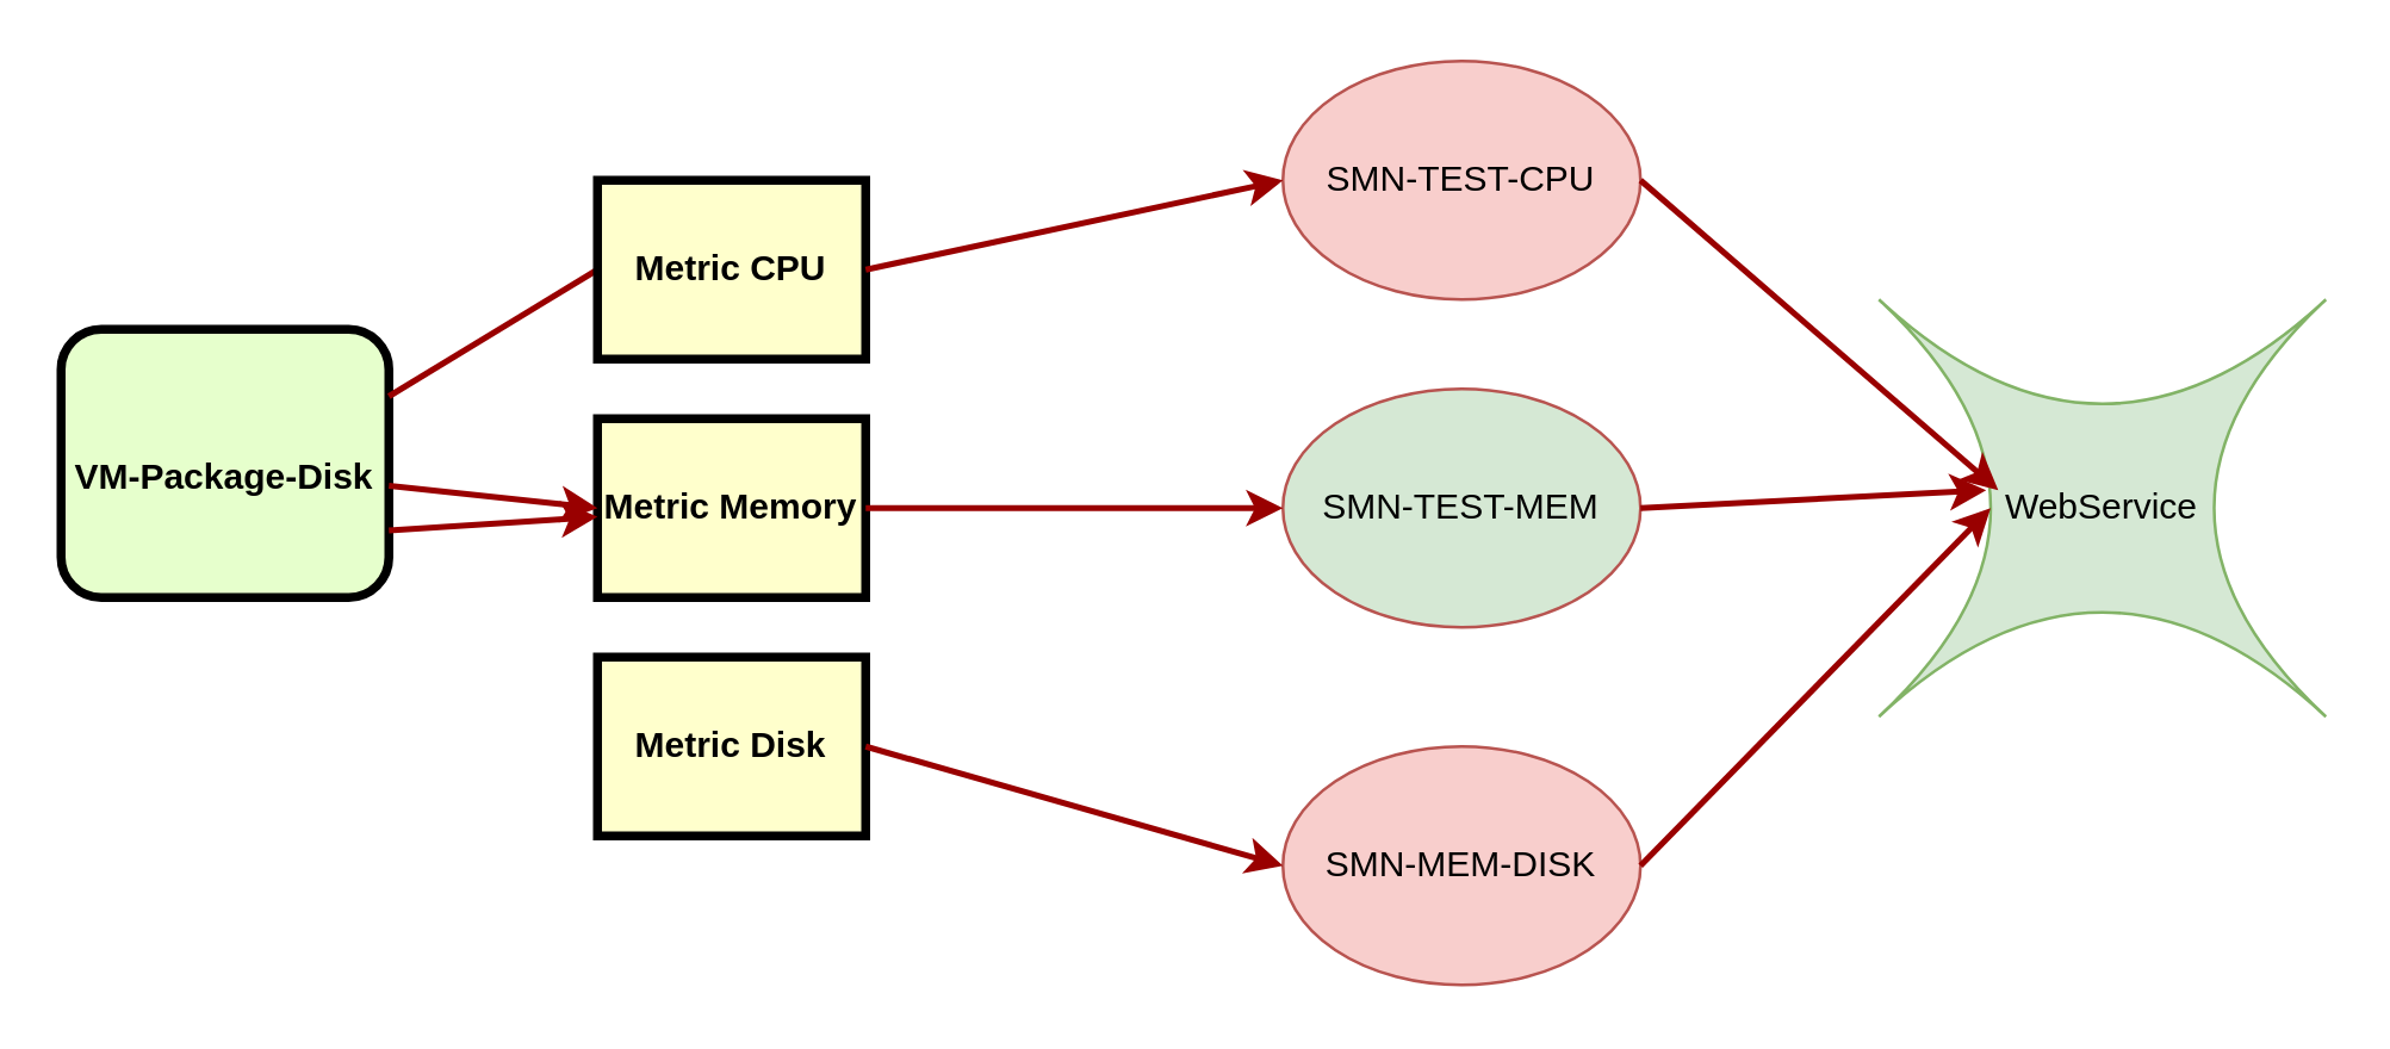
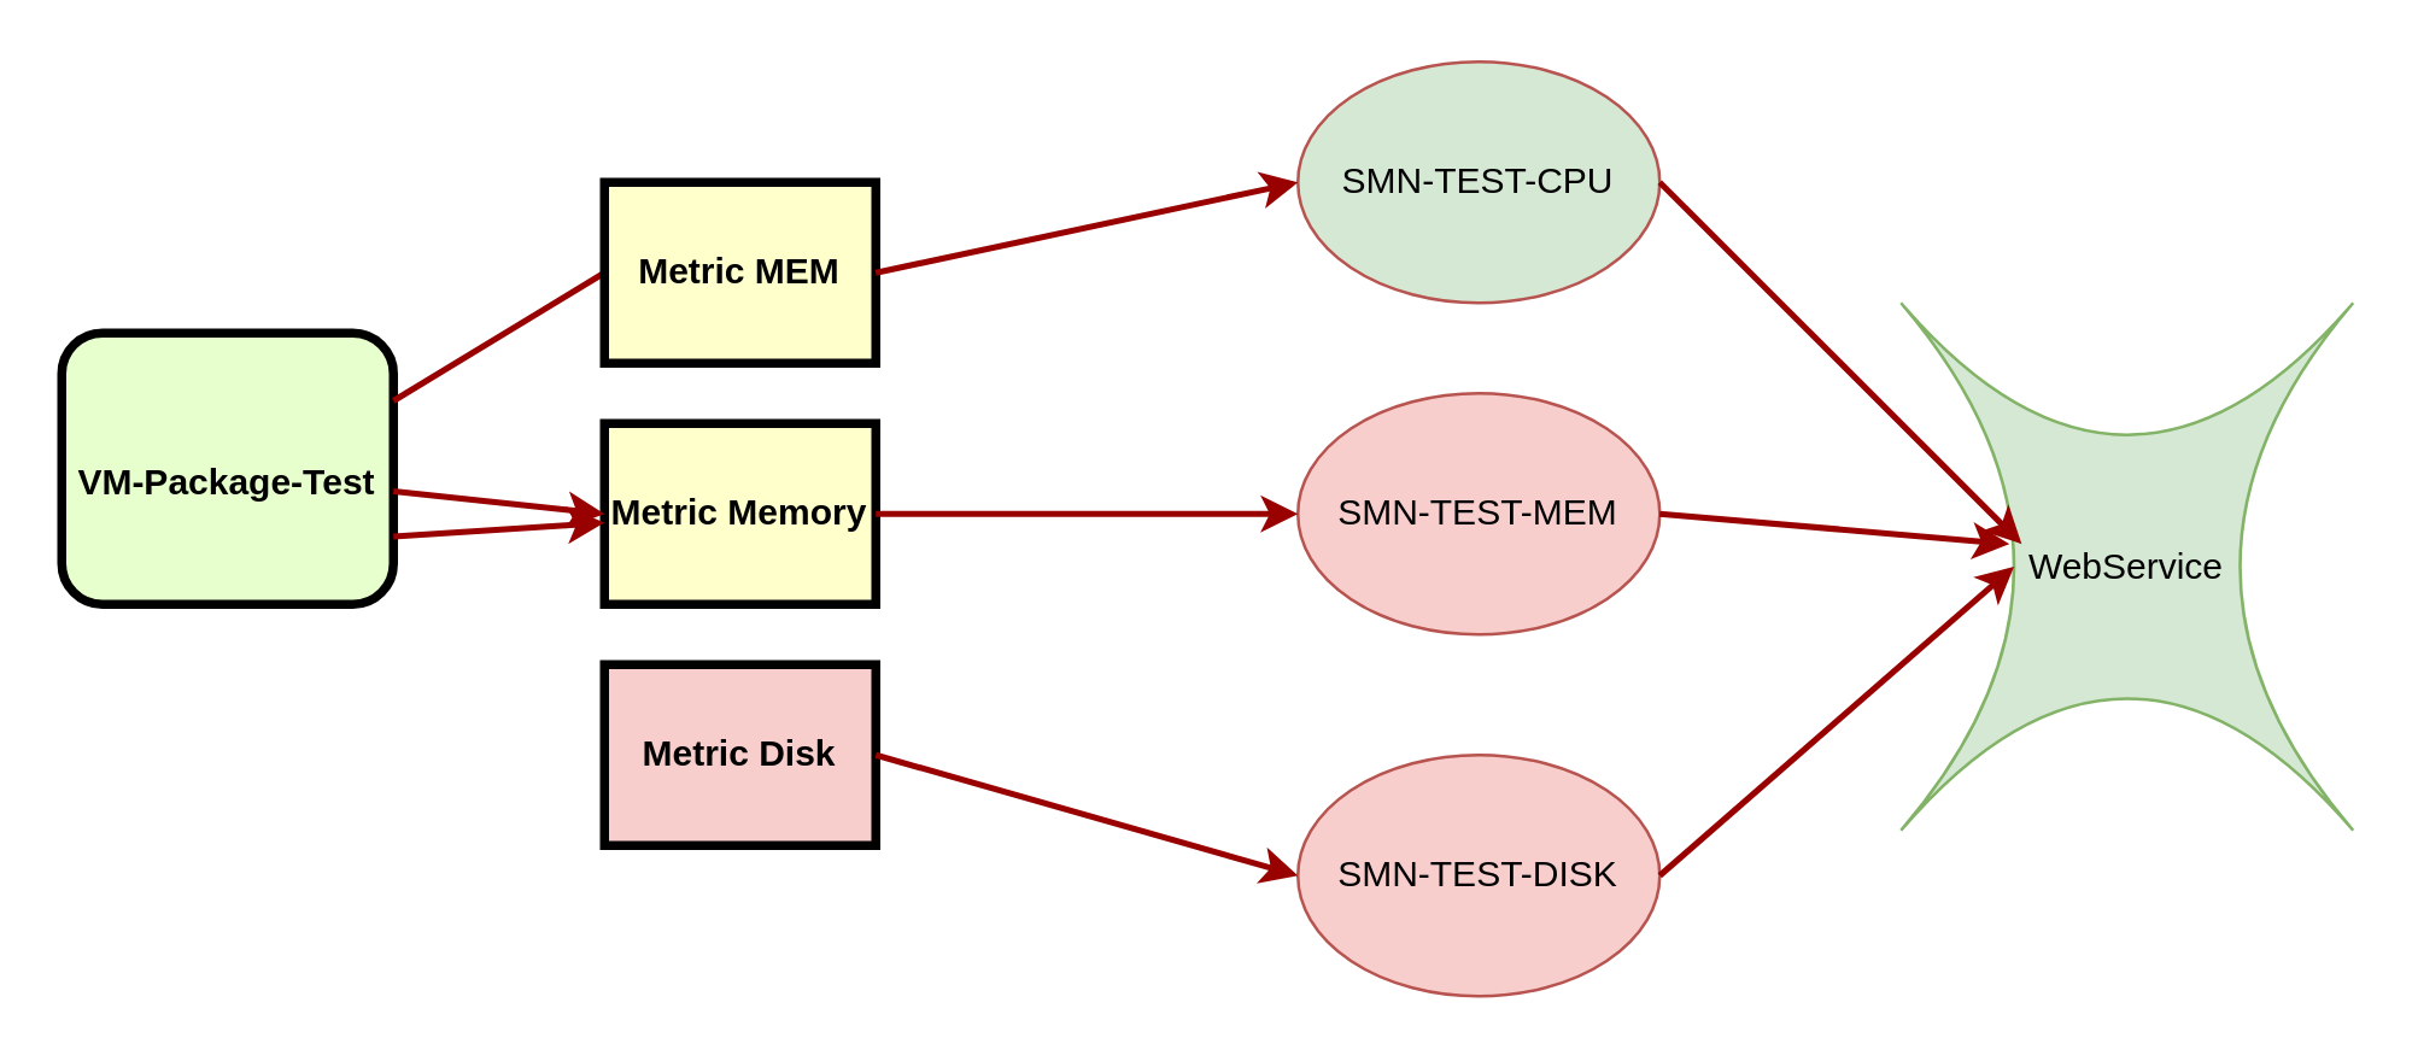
  <mxCell id="0" />
  <mxCell id="1" parent="0" />
- <mxCell id="2" value="&lt;br&gt;&lt;br&gt;&lt;br&gt;VM-Package-Disk" style="verticalAlign=middle;align=center;overflow=fill;fontSize=12;fontFamily=Helvetica;html=1;rounded=1;fontStyle=1;strokeWidth=3;fillColor=#E6FFCC" parent="1" vertex="1"><mxGeometry x="20" y="110" width="110" height="90" as="geometry" /></mxCell>
- <mxCell id="3" value="Metric Disk" style="whiteSpace=wrap;align=center;verticalAlign=middle;fontStyle=1;strokeWidth=3;fillColor=#FFFFCC" parent="1" vertex="1"><mxGeometry x="200" y="220" width="90" height="60" as="geometry" /></mxCell>
+ <mxCell id="2" value="&lt;br&gt;&lt;br&gt;&lt;br&gt;VM-Package-Test" style="verticalAlign=middle;align=center;overflow=fill;fontSize=12;fontFamily=Helvetica;html=1;rounded=1;fontStyle=1;strokeWidth=3;fillColor=#E6FFCC" parent="1" vertex="1"><mxGeometry x="20" y="110" width="110" height="90" as="geometry" /></mxCell>
+ <mxCell id="3" value="Metric Disk" style="whiteSpace=wrap;align=center;verticalAlign=middle;fontStyle=1;strokeWidth=3;fillColor=#f8cecc;" parent="1" vertex="1"><mxGeometry x="200" y="220" width="90" height="60" as="geometry" /></mxCell>
  <mxCell id="4" value="" style="edgeStyle=none;noEdgeStyle=1;strokeColor=#990000;strokeWidth=2;exitX=1;exitY=0.25;exitDx=0;exitDy=0;entryX=0;entryY=0.5;entryDx=0;entryDy=0;endArrow=none;" edge="1" parent="1" source="2" target="6"><mxGeometry width="100" height="100" relative="1" as="geometry"><mxPoint x="750" y="40.417" as="sourcePoint" /><mxPoint x="610" y="-49.999" as="targetPoint" /></mxGeometry></mxCell>
  <mxCell id="5" value="Metric Memory" style="whiteSpace=wrap;align=center;verticalAlign=middle;fontStyle=1;strokeWidth=3;fillColor=#FFFFCC" vertex="1" parent="1"><mxGeometry x="200" y="140" width="90" height="60" as="geometry" /></mxCell>
- <mxCell id="6" value="Metric CPU" style="whiteSpace=wrap;align=center;verticalAlign=middle;fontStyle=1;strokeWidth=3;fillColor=#FFFFCC" vertex="1" parent="1"><mxGeometry x="200" y="60" width="90" height="60" as="geometry" /></mxCell>
+ <mxCell id="6" value="Metric MEM" style="whiteSpace=wrap;align=center;verticalAlign=middle;fontStyle=1;strokeWidth=3;fillColor=#FFFFCC" vertex="1" parent="1"><mxGeometry x="200" y="60" width="90" height="60" as="geometry" /></mxCell>
  <mxCell id="7" value="" style="edgeStyle=none;noEdgeStyle=1;strokeColor=#990000;strokeWidth=2;exitX=1;exitY=0.25;exitDx=0;exitDy=0;entryX=0;entryY=0.5;entryDx=0;entryDy=0;" edge="1" parent="1" target="5"><mxGeometry width="100" height="100" relative="1" as="geometry"><mxPoint x="130" y="162.5" as="sourcePoint" /><mxPoint x="200" y="120" as="targetPoint" /><Array as="points" /></mxGeometry></mxCell>
  <mxCell id="8" value="" style="edgeStyle=none;noEdgeStyle=1;strokeColor=#990000;strokeWidth=2;exitX=1;exitY=0.75;exitDx=0;exitDy=0;" edge="1" parent="1" source="2" target="5"><mxGeometry width="100" height="100" relative="1" as="geometry"><mxPoint x="130" y="252.5" as="sourcePoint" /><mxPoint x="200" y="210" as="targetPoint" /></mxGeometry></mxCell>
- <mxCell id="9" value="SMN-TEST-CPU" style="ellipse;whiteSpace=wrap;html=1;fillColor=#f8cecc;strokeColor=#b85450;" vertex="1" parent="1"><mxGeometry x="430" y="20" width="120" height="80" as="geometry" /></mxCell>
- <mxCell id="10" value="SMN-TEST-MEM" style="ellipse;whiteSpace=wrap;html=1;fillColor=#d5e8d4;strokeColor=#b85450;" vertex="1" parent="1"><mxGeometry x="430" y="130" width="120" height="80" as="geometry" /></mxCell>
- <mxCell id="11" value="SMN-MEM-DISK" style="ellipse;whiteSpace=wrap;html=1;fillColor=#f8cecc;strokeColor=#b85450;" vertex="1" parent="1"><mxGeometry x="430" y="250" width="120" height="80" as="geometry" /></mxCell>
+ <mxCell id="9" value="SMN-TEST-CPU" style="ellipse;whiteSpace=wrap;html=1;fillColor=#d5e8d4;strokeColor=#b85450;" vertex="1" parent="1"><mxGeometry x="430" y="20" width="120" height="80" as="geometry" /></mxCell>
+ <mxCell id="10" value="SMN-TEST-MEM" style="ellipse;whiteSpace=wrap;html=1;fillColor=#f8cecc;strokeColor=#b85450;" vertex="1" parent="1"><mxGeometry x="430" y="130" width="120" height="80" as="geometry" /></mxCell>
+ <mxCell id="11" value="SMN-TEST-DISK" style="ellipse;whiteSpace=wrap;html=1;fillColor=#f8cecc;strokeColor=#b85450;" vertex="1" parent="1"><mxGeometry x="430" y="250" width="120" height="80" as="geometry" /></mxCell>
  <mxCell id="12" value="" style="edgeStyle=none;noEdgeStyle=1;strokeColor=#990000;strokeWidth=2;exitX=1;exitY=0.75;exitDx=0;exitDy=0;entryX=0;entryY=0.5;entryDx=0;entryDy=0;" edge="1" parent="1" target="11"><mxGeometry width="100" height="100" relative="1" as="geometry"><mxPoint x="290" y="250" as="sourcePoint" /><mxPoint x="360" y="322.5" as="targetPoint" /></mxGeometry></mxCell>
  <mxCell id="13" value="" style="edgeStyle=none;noEdgeStyle=1;strokeColor=#990000;strokeWidth=2;exitX=1;exitY=0.75;exitDx=0;exitDy=0;entryX=0;entryY=0.5;entryDx=0;entryDy=0;" edge="1" parent="1" target="10"><mxGeometry width="100" height="100" relative="1" as="geometry"><mxPoint x="290" y="170" as="sourcePoint" /><mxPoint x="360" y="242.5" as="targetPoint" /></mxGeometry></mxCell>
  <mxCell id="14" value="" style="edgeStyle=none;noEdgeStyle=1;strokeColor=#990000;strokeWidth=2;exitX=1;exitY=0.75;exitDx=0;exitDy=0;entryX=0;entryY=0.5;entryDx=0;entryDy=0;" edge="1" parent="1" target="9"><mxGeometry width="100" height="100" relative="1" as="geometry"><mxPoint x="290" y="90" as="sourcePoint" /><mxPoint x="360" y="162.5" as="targetPoint" /></mxGeometry></mxCell>
- <mxCell id="15" value="WebService" style="shape=switch;whiteSpace=wrap;html=1;fillColor=#d5e8d4;strokeColor=#82b366;" vertex="1" parent="1"><mxGeometry x="630" y="100" width="150" height="140" as="geometry" /></mxCell>
+ <mxCell id="15" value="WebService" style="shape=switch;whiteSpace=wrap;html=1;fillColor=#d5e8d4;strokeColor=#82b366;" vertex="1" parent="1"><mxGeometry x="630" y="100" width="150" height="175" as="geometry" /></mxCell>
  <mxCell id="16" value="" style="edgeStyle=none;noEdgeStyle=1;strokeColor=#990000;strokeWidth=2;exitX=1;exitY=0.75;exitDx=0;exitDy=0;entryX=0.267;entryY=0.457;entryDx=0;entryDy=0;entryPerimeter=0;" edge="1" parent="1" target="15"><mxGeometry width="100" height="100" relative="1" as="geometry"><mxPoint x="550" y="60" as="sourcePoint" /><mxPoint x="690" y="100" as="targetPoint" /></mxGeometry></mxCell>
  <mxCell id="17" value="" style="edgeStyle=none;noEdgeStyle=1;strokeColor=#990000;strokeWidth=2;exitX=1;exitY=0.75;exitDx=0;exitDy=0;entryX=0.24;entryY=0.457;entryDx=0;entryDy=0;entryPerimeter=0;" edge="1" parent="1" target="15"><mxGeometry width="100" height="100" relative="1" as="geometry"><mxPoint x="550" y="170" as="sourcePoint" /><mxPoint x="690" y="210" as="targetPoint" /></mxGeometry></mxCell>
  <mxCell id="18" value="" style="edgeStyle=none;noEdgeStyle=1;strokeColor=#990000;strokeWidth=2;exitX=1;exitY=0.75;exitDx=0;exitDy=0;entryX=0.25;entryY=0.5;entryDx=0;entryDy=0;entryPerimeter=0;" edge="1" parent="1" target="15"><mxGeometry width="100" height="100" relative="1" as="geometry"><mxPoint x="550" y="290" as="sourcePoint" /><mxPoint x="690" y="330" as="targetPoint" /></mxGeometry></mxCell>
